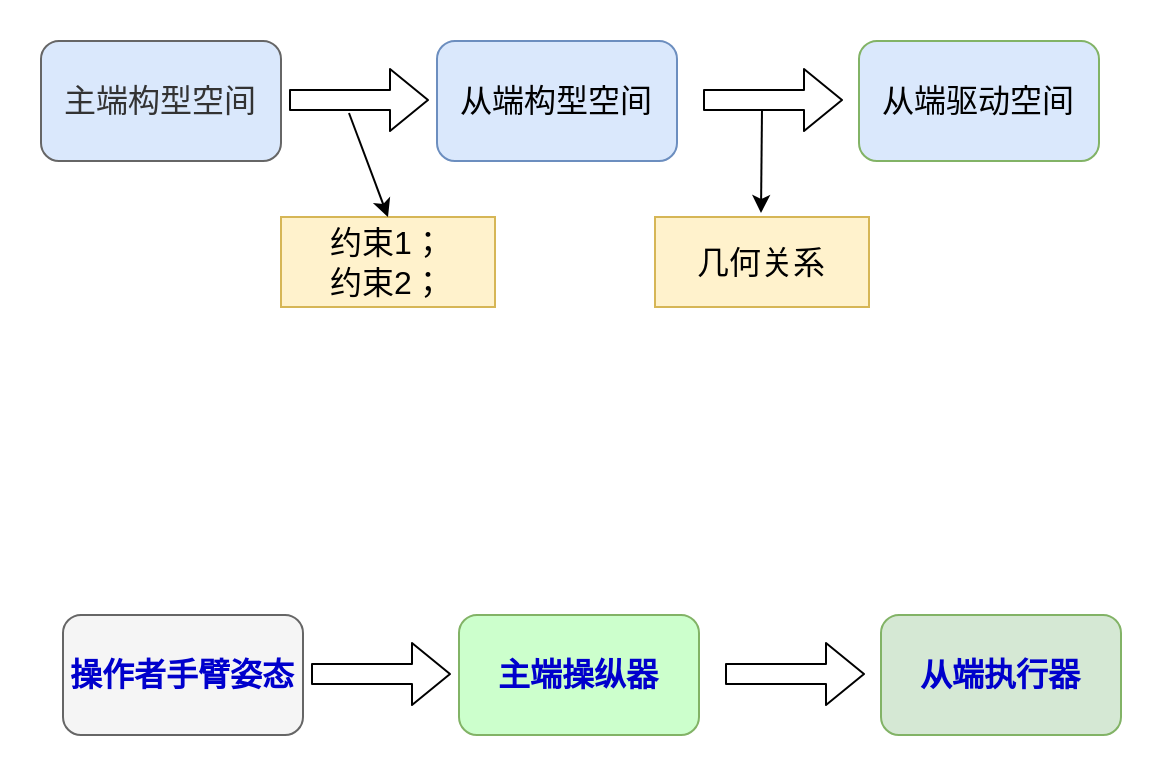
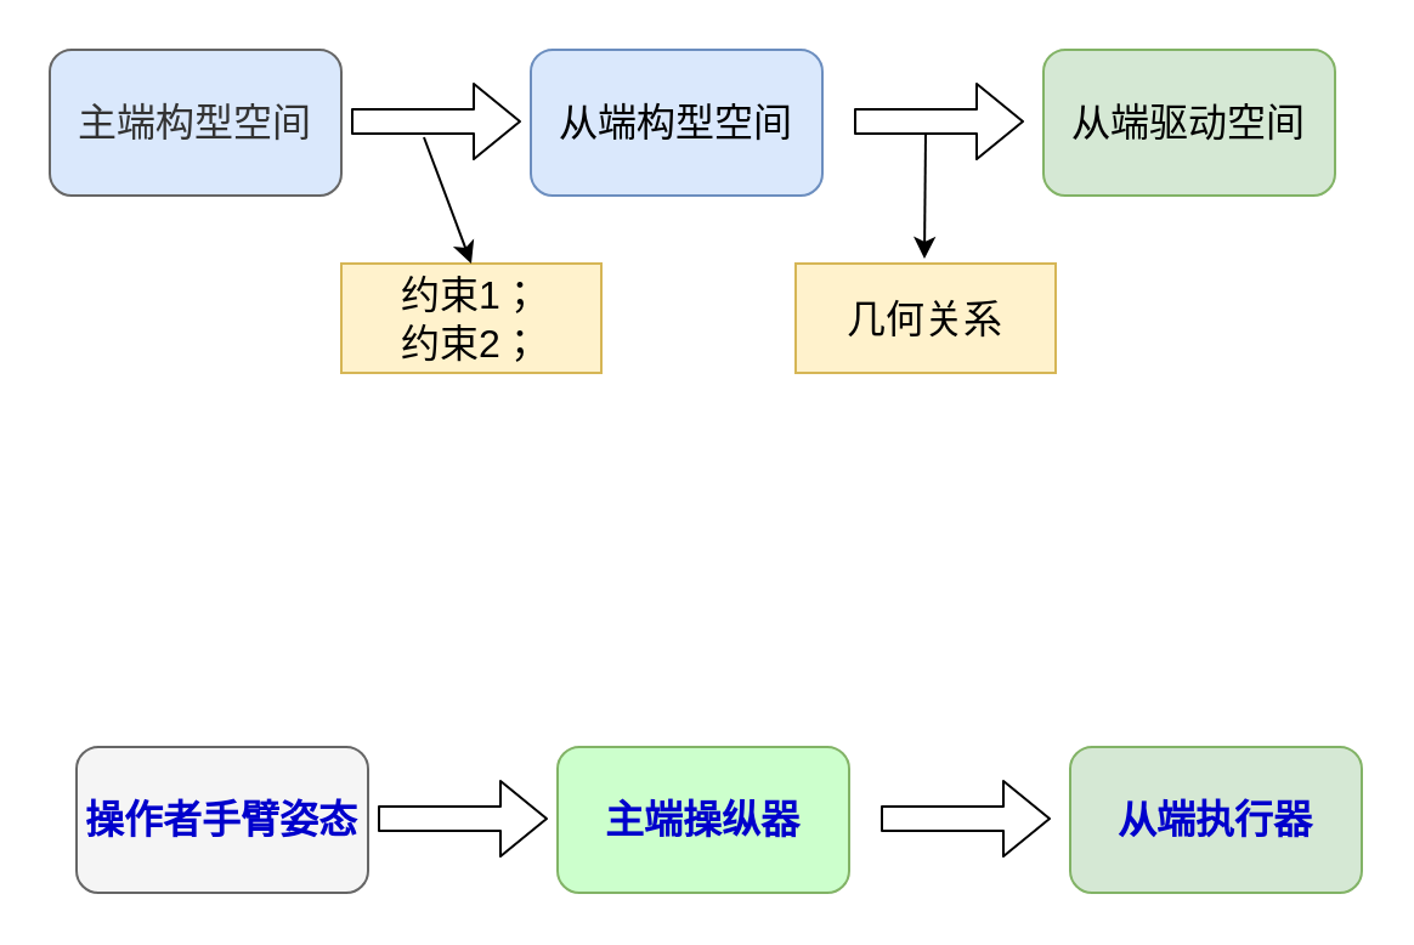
  <mxCell id="0" />
  <mxCell id="1" parent="0" />
  <mxCell id="2" value="&lt;font style=&quot;font-size: 16px;&quot;&gt;主端构型空间&lt;/font&gt;" style="rounded=1;whiteSpace=wrap;html=1;fillColor=#dae8fc;fontColor=#333333;strokeColor=#666666;" parent="1" vertex="1"><mxGeometry x="20" y="20" width="120" height="60" as="geometry" /></mxCell>
  <mxCell id="3" value="从端构型空间" style="rounded=1;whiteSpace=wrap;html=1;fontSize=16;fillColor=#dae8fc;strokeColor=#6c8ebf;" parent="1" vertex="1"><mxGeometry x="218" y="20" width="120" height="60" as="geometry" /></mxCell>
- <mxCell id="4" value="从端驱动空间" style="rounded=1;whiteSpace=wrap;html=1;fontSize=16;fillColor=#dae8fc;strokeColor=#82b366;" parent="1" vertex="1"><mxGeometry x="429" y="20" width="120" height="60" as="geometry" /></mxCell>
+ <mxCell id="4" value="从端驱动空间" style="rounded=1;whiteSpace=wrap;html=1;fontSize=16;fillColor=#d5e8d4;strokeColor=#82b366;" parent="1" vertex="1"><mxGeometry x="429" y="20" width="120" height="60" as="geometry" /></mxCell>
  <mxCell id="5" value="" style="shape=flexArrow;endArrow=classic;html=1;fontSize=16;" parent="1" edge="1"><mxGeometry width="50" height="50" relative="1" as="geometry"><mxPoint x="144" y="49.5" as="sourcePoint" /><mxPoint x="214" y="49.5" as="targetPoint" /></mxGeometry></mxCell>
  <mxCell id="6" value="" style="shape=flexArrow;endArrow=classic;html=1;fontSize=16;" parent="1" edge="1"><mxGeometry width="50" height="50" relative="1" as="geometry"><mxPoint x="351" y="49.5" as="sourcePoint" /><mxPoint x="421" y="49.5" as="targetPoint" /></mxGeometry></mxCell>
  <mxCell id="7" value="约束1；&lt;br&gt;约束2；" style="rounded=0;whiteSpace=wrap;html=1;fontSize=16;fillColor=#fff2cc;strokeColor=#d6b656;" parent="1" vertex="1"><mxGeometry x="140" y="108" width="107" height="45" as="geometry" /></mxCell>
  <mxCell id="8" value="" style="endArrow=classic;html=1;fontSize=16;entryX=0.5;entryY=0;entryDx=0;entryDy=0;" parent="1" target="7" edge="1"><mxGeometry width="50" height="50" relative="1" as="geometry"><mxPoint x="174" y="56" as="sourcePoint" /><mxPoint x="484" y="342" as="targetPoint" /></mxGeometry></mxCell>
  <mxCell id="9" value="几何关系" style="rounded=0;whiteSpace=wrap;html=1;fontSize=16;fillColor=#fff2cc;strokeColor=#d6b656;" parent="1" vertex="1"><mxGeometry x="327" y="108" width="107" height="45" as="geometry" /></mxCell>
  <mxCell id="10" value="" style="endArrow=classic;html=1;fontSize=16;entryX=0.5;entryY=0;entryDx=0;entryDy=0;" parent="1" edge="1"><mxGeometry width="50" height="50" relative="1" as="geometry"><mxPoint x="380.5" y="54" as="sourcePoint" /><mxPoint x="380" y="106" as="targetPoint" /></mxGeometry></mxCell>
  <mxCell id="11" value="&lt;font color=&quot;#0000cc&quot; style=&quot;font-size: 16px;&quot;&gt;&lt;b&gt;操作者手臂姿态&lt;/b&gt;&lt;/font&gt;" style="rounded=1;whiteSpace=wrap;html=1;fillColor=#f5f5f5;fontColor=#333333;strokeColor=#666666;" parent="1" vertex="1"><mxGeometry x="31" y="307" width="120" height="60" as="geometry" /></mxCell>
  <mxCell id="12" value="&lt;b&gt;&lt;font color=&quot;#0000cc&quot;&gt;主端操纵器&lt;/font&gt;&lt;/b&gt;" style="rounded=1;whiteSpace=wrap;html=1;fontSize=16;fillColor=#CCFFCC;strokeColor=#82b366;" parent="1" vertex="1"><mxGeometry x="229" y="307" width="120" height="60" as="geometry" /></mxCell>
  <mxCell id="13" value="&lt;b&gt;&lt;font color=&quot;#0000cc&quot;&gt;从端执行器&lt;/font&gt;&lt;/b&gt;" style="rounded=1;whiteSpace=wrap;html=1;fontSize=16;fillColor=#d5e8d4;strokeColor=#82b366;" parent="1" vertex="1"><mxGeometry x="440" y="307" width="120" height="60" as="geometry" /></mxCell>
  <mxCell id="14" value="" style="shape=flexArrow;endArrow=classic;html=1;fontSize=16;" parent="1" edge="1"><mxGeometry width="50" height="50" relative="1" as="geometry"><mxPoint x="155" y="336.5" as="sourcePoint" /><mxPoint x="225" y="336.5" as="targetPoint" /></mxGeometry></mxCell>
  <mxCell id="15" value="" style="shape=flexArrow;endArrow=classic;html=1;fontSize=16;" parent="1" edge="1"><mxGeometry width="50" height="50" relative="1" as="geometry"><mxPoint x="362" y="336.5" as="sourcePoint" /><mxPoint x="432" y="336.5" as="targetPoint" /></mxGeometry></mxCell>
